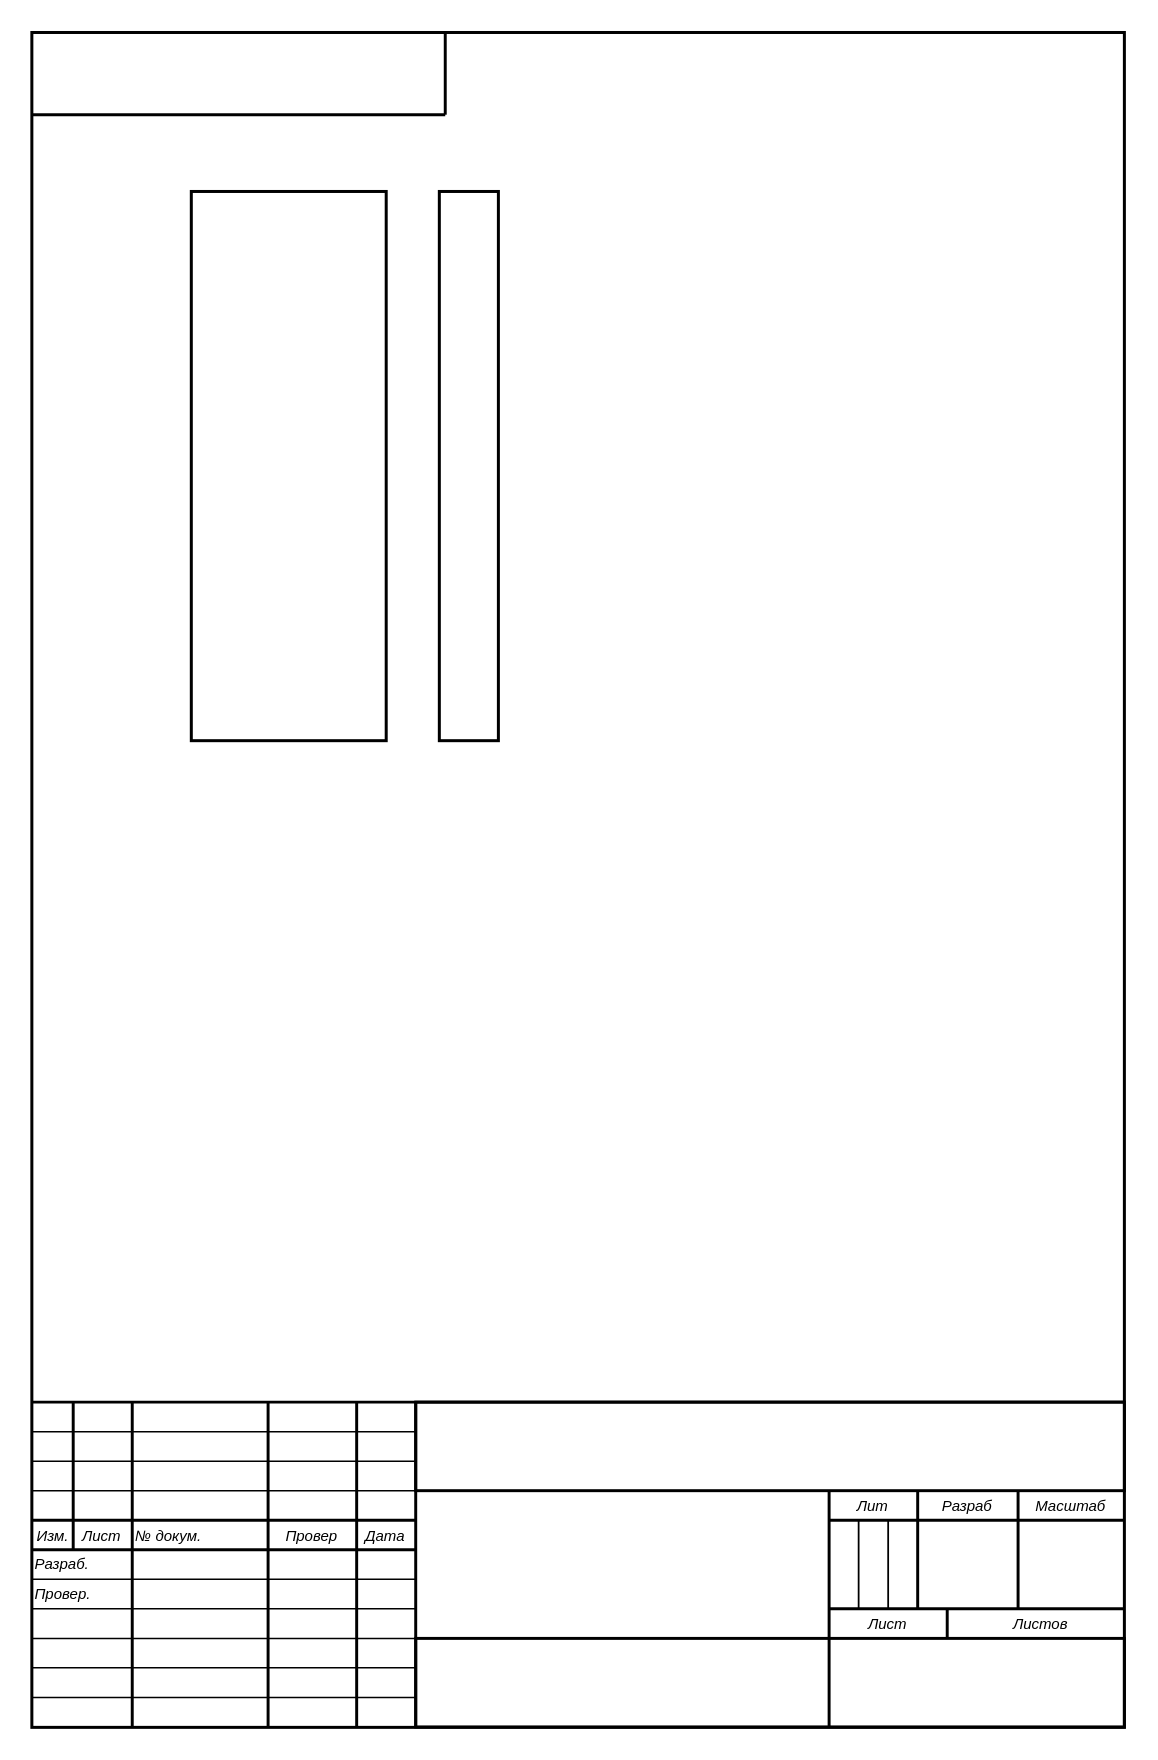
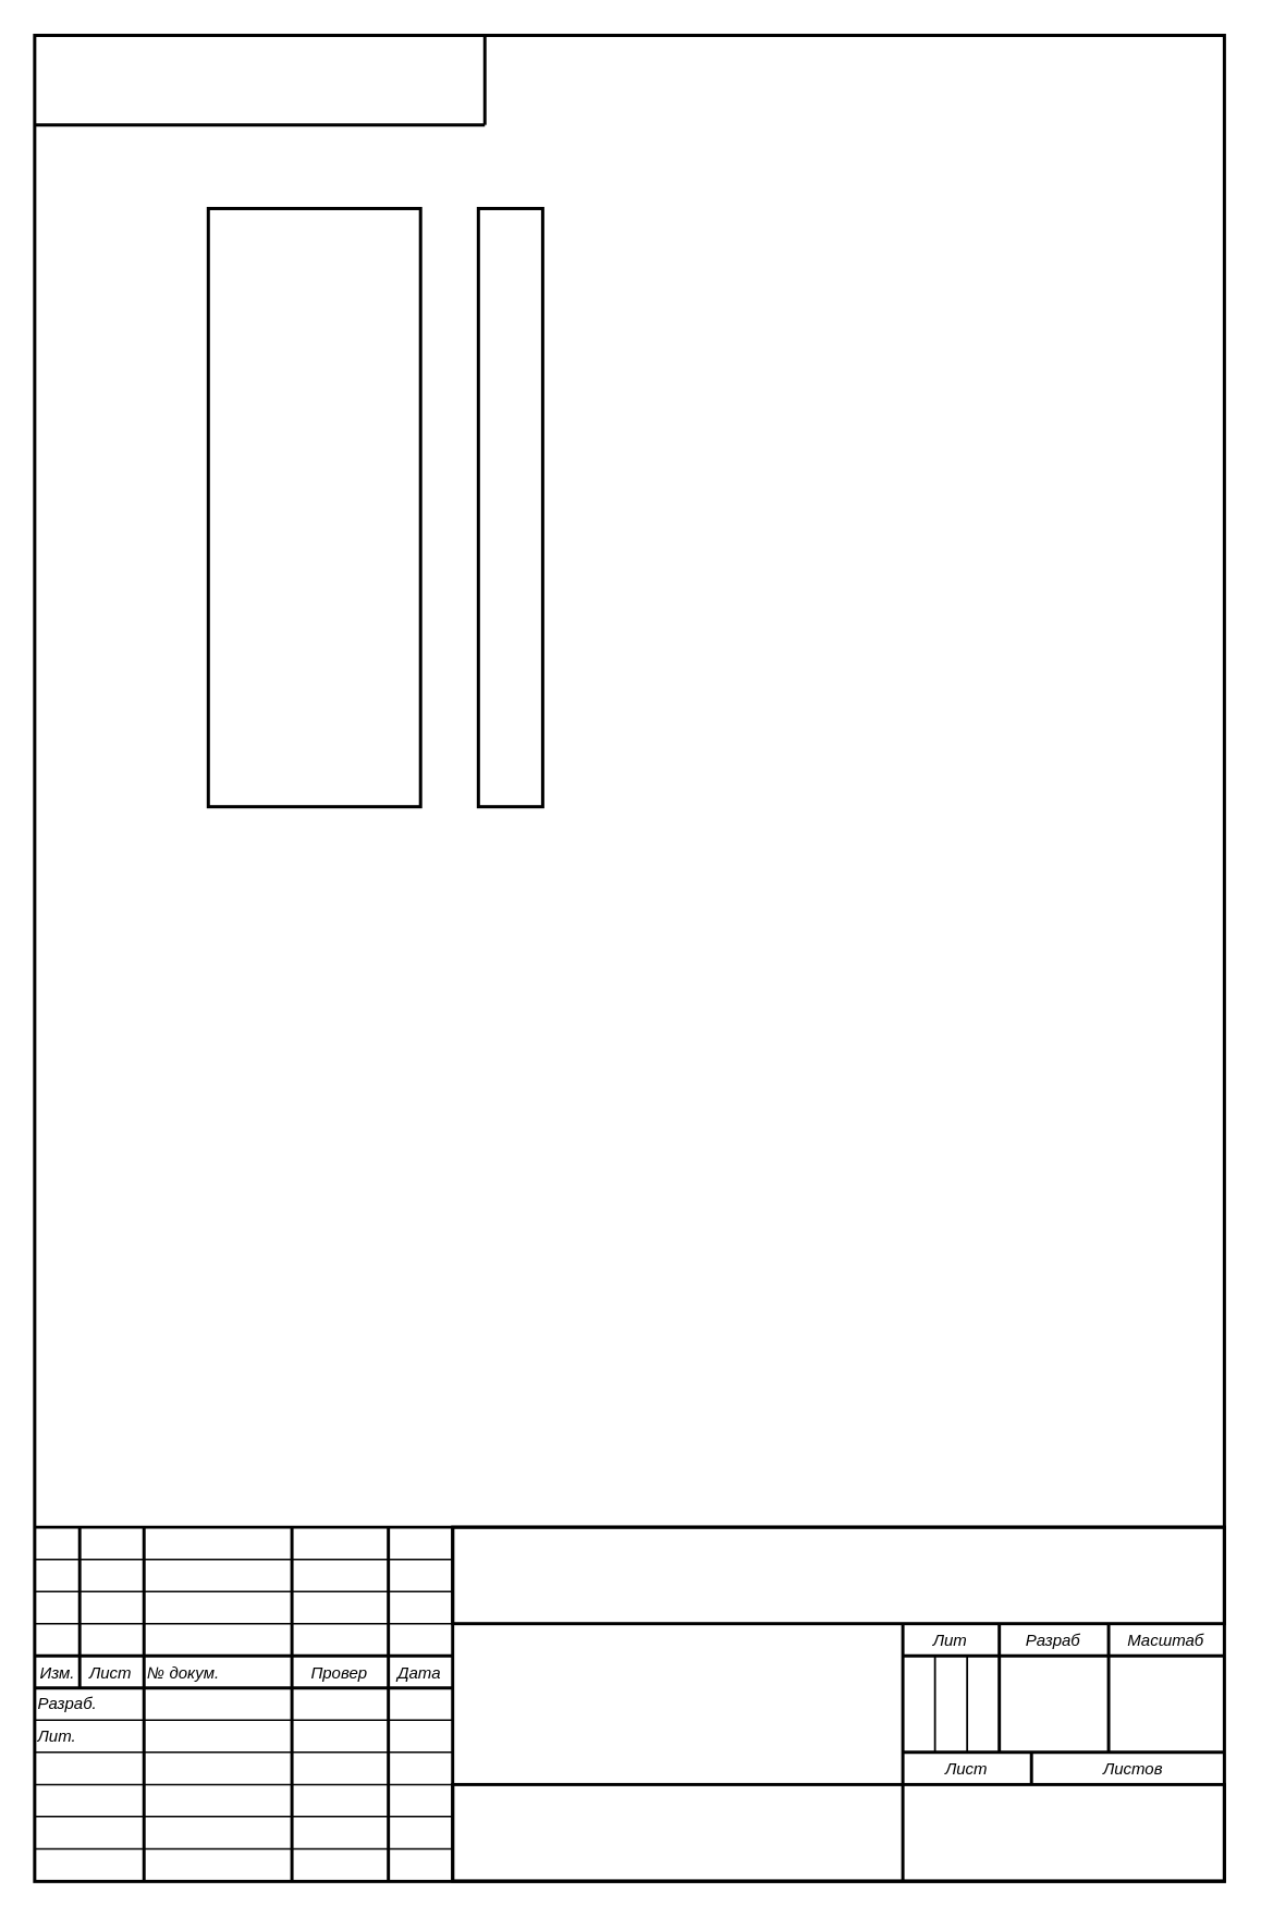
  <mxCell id="0" />
  <mxCell id="1" parent="0" />
  <mxCell id="2" value="" style="group" parent="1" vertex="1" connectable="0"><mxGeometry x="20.74" y="20.685" width="728.35" height="1130.229" as="geometry" /></mxCell>
  <mxCell id="3" value="" style="rounded=0;whiteSpace=wrap;html=1;fillColor=none;strokeWidth=2;" parent="2" vertex="1"><mxGeometry y="0.31" width="728.345" height="1129.919" as="geometry" /></mxCell>
  <mxCell id="4" value="" style="endArrow=none;html=1;rounded=0;strokeWidth=1.968;endSize=5.905;" parent="2" edge="1"><mxGeometry width="50" height="50" relative="1" as="geometry"><mxPoint y="913.384" as="sourcePoint" /><mxPoint x="728.345" y="913.384" as="targetPoint" /></mxGeometry></mxCell>
  <mxCell id="5" value="" style="endArrow=none;html=1;rounded=0;strokeWidth=1.968;" parent="2" edge="1"><mxGeometry width="50" height="50" relative="1" as="geometry"><mxPoint x="255.905" y="913.384" as="sourcePoint" /><mxPoint x="255.905" y="1129.919" as="targetPoint" /></mxGeometry></mxCell>
  <mxCell id="6" value="" style="rounded=0;whiteSpace=wrap;html=1;strokeWidth=1.968;fillColor=none;" parent="2" vertex="1"><mxGeometry x="255.91" y="913.385" width="472.44" height="59.055" as="geometry" /></mxCell>
  <mxCell id="7" value="" style="rounded=0;whiteSpace=wrap;html=1;fillColor=none;strokeWidth=1.968;" parent="2" vertex="1"><mxGeometry x="255.91" y="1070.915" width="472.44" height="59.055" as="geometry" /></mxCell>
  <mxCell id="8" value="" style="endArrow=none;html=1;rounded=0;" parent="2" edge="1"><mxGeometry width="50" height="50" relative="1" as="geometry"><mxPoint y="933.069" as="sourcePoint" /><mxPoint x="255.905" y="933.069" as="targetPoint" /></mxGeometry></mxCell>
  <mxCell id="9" value="" style="endArrow=none;html=1;rounded=0;" parent="2" edge="1"><mxGeometry width="50" height="50" relative="1" as="geometry"><mxPoint y="952.754" as="sourcePoint" /><mxPoint x="255.905" y="952.754" as="targetPoint" /></mxGeometry></mxCell>
  <mxCell id="10" value="" style="endArrow=none;html=1;rounded=0;" parent="2" edge="1"><mxGeometry width="50" height="50" relative="1" as="geometry"><mxPoint y="972.444" as="sourcePoint" /><mxPoint x="255.905" y="972.444" as="targetPoint" /></mxGeometry></mxCell>
  <mxCell id="11" value="" style="endArrow=none;html=1;rounded=0;strokeWidth=1.968;endSize=5.905;" parent="2" edge="1"><mxGeometry width="50" height="50" relative="1" as="geometry"><mxPoint y="992.124" as="sourcePoint" /><mxPoint x="255.905" y="992.124" as="targetPoint" /></mxGeometry></mxCell>
  <mxCell id="12" value="" style="endArrow=none;html=1;rounded=0;strokeWidth=1.968;endSize=5.905;" parent="2" edge="1"><mxGeometry width="50" height="50" relative="1" as="geometry"><mxPoint y="1011.804" as="sourcePoint" /><mxPoint x="255.905" y="1011.804" as="targetPoint" /></mxGeometry></mxCell>
  <mxCell id="13" value="" style="endArrow=none;html=1;rounded=0;" parent="2" edge="1"><mxGeometry width="50" height="50" relative="1" as="geometry"><mxPoint y="1031.494" as="sourcePoint" /><mxPoint x="255.905" y="1031.494" as="targetPoint" /></mxGeometry></mxCell>
  <mxCell id="14" value="" style="endArrow=none;html=1;rounded=0;" parent="2" edge="1"><mxGeometry width="50" height="50" relative="1" as="geometry"><mxPoint y="1051.174" as="sourcePoint" /><mxPoint x="255.905" y="1051.174" as="targetPoint" /></mxGeometry></mxCell>
  <mxCell id="15" value="" style="endArrow=none;html=1;rounded=0;" parent="2" edge="1"><mxGeometry width="50" height="50" relative="1" as="geometry"><mxPoint y="1070.914" as="sourcePoint" /><mxPoint x="255.905" y="1070.914" as="targetPoint" /></mxGeometry></mxCell>
  <mxCell id="16" value="" style="endArrow=none;html=1;rounded=0;" parent="2" edge="1"><mxGeometry width="50" height="50" relative="1" as="geometry"><mxPoint y="1090.544" as="sourcePoint" /><mxPoint x="255.905" y="1090.544" as="targetPoint" /></mxGeometry></mxCell>
  <mxCell id="17" value="" style="endArrow=none;html=1;rounded=0;" parent="2" edge="1"><mxGeometry width="50" height="50" relative="1" as="geometry"><mxPoint y="1110.234" as="sourcePoint" /><mxPoint x="255.905" y="1110.234" as="targetPoint" /></mxGeometry></mxCell>
  <mxCell id="18" value="" style="endArrow=none;html=1;rounded=0;strokeWidth=1.968;" parent="2" edge="1"><mxGeometry width="50" height="50" relative="1" as="geometry"><mxPoint x="531.495" y="1129.919" as="sourcePoint" /><mxPoint x="531.495" y="972.439" as="targetPoint" /></mxGeometry></mxCell>
  <mxCell id="19" value="" style="endArrow=none;html=1;rounded=0;strokeWidth=1.968;endSize=5.905;" parent="2" edge="1"><mxGeometry width="50" height="50" relative="1" as="geometry"><mxPoint x="531.495" y="992.124" as="sourcePoint" /><mxPoint x="728.345" y="992.124" as="targetPoint" /></mxGeometry></mxCell>
  <mxCell id="20" value="" style="endArrow=none;html=1;rounded=0;strokeWidth=1.968;endSize=5.905;" parent="2" edge="1"><mxGeometry width="50" height="50" relative="1" as="geometry"><mxPoint x="531.495" y="1051.184" as="sourcePoint" /><mxPoint x="728.345" y="1051.184" as="targetPoint" /></mxGeometry></mxCell>
  <mxCell id="21" value="" style="endArrow=none;html=1;rounded=0;strokeWidth=1.968;endSize=5.905;" parent="2" edge="1"><mxGeometry width="50" height="50" relative="1" as="geometry"><mxPoint x="610.235" y="1070.911" as="sourcePoint" /><mxPoint x="610.235" y="1051.179" as="targetPoint" /></mxGeometry></mxCell>
  <mxCell id="22" value="" style="endArrow=none;html=1;rounded=0;strokeWidth=1.968;" parent="2" edge="1"><mxGeometry width="50" height="50" relative="1" as="geometry"><mxPoint x="657.479" y="1051.179" as="sourcePoint" /><mxPoint x="657.479" y="972.439" as="targetPoint" /></mxGeometry></mxCell>
  <mxCell id="23" value="" style="endArrow=none;html=1;rounded=0;strokeWidth=1.968;" parent="2" edge="1"><mxGeometry width="50" height="50" relative="1" as="geometry"><mxPoint x="590.549" y="1051.179" as="sourcePoint" /><mxPoint x="590.549" y="972.439" as="targetPoint" /></mxGeometry></mxCell>
  <mxCell id="24" value="" style="endArrow=none;html=1;rounded=0;strokeWidth=1.181;endSize=5.905;" parent="2" edge="1"><mxGeometry width="50" height="50" relative="1" as="geometry"><mxPoint x="570.869" y="1051.179" as="sourcePoint" /><mxPoint x="570.869" y="992.124" as="targetPoint" /></mxGeometry></mxCell>
  <mxCell id="25" value="" style="endArrow=none;html=1;rounded=0;strokeWidth=1.181;endSize=5.905;" parent="2" edge="1"><mxGeometry width="50" height="50" relative="1" as="geometry"><mxPoint x="551.179" y="1051.179" as="sourcePoint" /><mxPoint x="551.179" y="992.124" as="targetPoint" /></mxGeometry></mxCell>
  <mxCell id="26" value="" style="endArrow=none;html=1;rounded=0;strokeWidth=1.968;" parent="2" edge="1"><mxGeometry width="50" height="50" relative="1" as="geometry"><mxPoint x="216.535" y="1129.919" as="sourcePoint" /><mxPoint x="216.535" y="913.384" as="targetPoint" /></mxGeometry></mxCell>
  <mxCell id="27" value="" style="endArrow=none;html=1;rounded=0;strokeWidth=1.968;" parent="2" edge="1"><mxGeometry width="50" height="50" relative="1" as="geometry"><mxPoint x="157.485" y="1129.919" as="sourcePoint" /><mxPoint x="157.485" y="913.384" as="targetPoint" /></mxGeometry></mxCell>
  <mxCell id="28" value="" style="endArrow=none;html=1;rounded=0;strokeWidth=1.968;" parent="2" edge="1"><mxGeometry width="50" height="50" relative="1" as="geometry"><mxPoint x="66.925" y="1129.919" as="sourcePoint" /><mxPoint x="66.925" y="913.384" as="targetPoint" /></mxGeometry></mxCell>
  <mxCell id="29" value="" style="endArrow=none;html=1;rounded=0;strokeWidth=1.968;" parent="2" edge="1"><mxGeometry width="50" height="50" relative="1" as="geometry"><mxPoint x="27.555" y="1011.809" as="sourcePoint" /><mxPoint x="27.555" y="913.384" as="targetPoint" /></mxGeometry></mxCell>
  <mxCell id="30" value="" style="endArrow=none;html=1;rounded=0;strokeWidth=1.968;endSize=5.905;" parent="2" edge="1"><mxGeometry width="50" height="50" relative="1" as="geometry"><mxPoint y="55.118" as="sourcePoint" /><mxPoint x="275.59" y="55.118" as="targetPoint" /></mxGeometry></mxCell>
  <mxCell id="31" value="" style="endArrow=none;html=1;rounded=0;strokeWidth=1.968;" parent="2" edge="1"><mxGeometry width="50" height="50" relative="1" as="geometry"><mxPoint x="275.59" y="55.118" as="sourcePoint" /><mxPoint x="275.59" as="targetPoint" /></mxGeometry></mxCell>
  <mxCell id="32" value="Изм." style="text;strokeColor=none;align=center;fillColor=none;html=1;verticalAlign=middle;whiteSpace=wrap;rounded=0;fontFamily=Helvetica;fontStyle=2;fontSize=10;" parent="2" vertex="1"><mxGeometry y="996.065" width="27.56" height="11.82" as="geometry" /></mxCell>
  <mxCell id="33" value="Лист" style="text;strokeColor=none;align=center;fillColor=none;html=1;verticalAlign=middle;whiteSpace=wrap;rounded=0;fontFamily=Helvetica;fontStyle=2;fontSize=10;" parent="2" vertex="1"><mxGeometry x="27.56" y="996.065" width="39.37" height="11.82" as="geometry" /></mxCell>
  <mxCell id="34" value="№ докум." style="text;strokeColor=none;align=left;fillColor=none;html=1;verticalAlign=middle;whiteSpace=wrap;rounded=0;fontFamily=Helvetica;fontStyle=2;fontSize=10;" parent="2" vertex="1"><mxGeometry x="66.93" y="996.065" width="90.55" height="11.82" as="geometry" /></mxCell>
  <mxCell id="35" value="Провер" style="text;strokeColor=none;align=center;fillColor=none;html=1;verticalAlign=middle;whiteSpace=wrap;rounded=0;fontFamily=Helvetica;fontStyle=2;fontSize=10;" parent="2" vertex="1"><mxGeometry x="157.48" y="996.065" width="59.06" height="11.82" as="geometry" /></mxCell>
  <mxCell id="36" value="Дата" style="text;strokeColor=none;align=center;fillColor=none;html=1;verticalAlign=middle;whiteSpace=wrap;rounded=0;fontFamily=Helvetica;fontStyle=2;fontSize=10;" parent="2" vertex="1"><mxGeometry x="216.54" y="996.065" width="39.37" height="11.82" as="geometry" /></mxCell>
  <mxCell id="37" value="Лист" style="text;strokeColor=none;align=center;fillColor=none;html=1;verticalAlign=middle;whiteSpace=wrap;rounded=0;fontFamily=Helvetica;fontStyle=2;fontSize=10;" parent="2" vertex="1"><mxGeometry x="539.37" y="1055.115" width="62.99" height="11.82" as="geometry" /></mxCell>
  <mxCell id="38" value="Листов" style="text;strokeColor=none;align=center;fillColor=none;html=1;verticalAlign=middle;whiteSpace=wrap;rounded=0;fontFamily=Helvetica;fontStyle=2;fontSize=10;" parent="2" vertex="1"><mxGeometry x="641.73" y="1055.115" width="62.99" height="11.82" as="geometry" /></mxCell>
  <mxCell id="39" value="Лит" style="text;strokeColor=none;align=center;fillColor=none;html=1;verticalAlign=middle;whiteSpace=wrap;rounded=0;fontFamily=Helvetica;fontStyle=2;fontSize=10;" parent="2" vertex="1"><mxGeometry x="531.49" y="976.375" width="59.06" height="11.82" as="geometry" /></mxCell>
  <mxCell id="40" value="Разраб" style="text;strokeColor=none;align=center;fillColor=none;html=1;verticalAlign=middle;whiteSpace=wrap;rounded=0;fontFamily=Helvetica;fontStyle=2;fontSize=10;" parent="2" vertex="1"><mxGeometry x="590.55" y="976.375" width="66.93" height="11.82" as="geometry" /></mxCell>
  <mxCell id="41" value="Масштаб" style="text;strokeColor=none;align=center;fillColor=none;html=1;verticalAlign=middle;whiteSpace=wrap;rounded=0;fontFamily=Helvetica;fontStyle=2;fontSize=10;" parent="2" vertex="1"><mxGeometry x="657.48" y="976.375" width="70.86" height="11.82" as="geometry" /></mxCell>
  <mxCell id="42" value="Разраб." style="text;strokeColor=none;align=left;fillColor=none;html=1;verticalAlign=middle;whiteSpace=wrap;rounded=0;fontFamily=Helvetica;fontStyle=2;fontSize=10;" parent="2" vertex="1"><mxGeometry y="1015.745" width="66.93" height="11.82" as="geometry" /></mxCell>
- <mxCell id="43" value="Провер." style="text;strokeColor=none;align=left;fillColor=none;html=1;verticalAlign=middle;whiteSpace=wrap;rounded=0;fontFamily=Helvetica;fontStyle=2;fontSize=10;" parent="2" vertex="1"><mxGeometry y="1035.435" width="66.93" height="11.82" as="geometry" /></mxCell>
+ <mxCell id="43" value="Лит." style="text;strokeColor=none;align=left;fillColor=none;html=1;verticalAlign=middle;whiteSpace=wrap;rounded=0;fontFamily=Helvetica;fontStyle=2;fontSize=10;" parent="2" vertex="1"><mxGeometry y="1035.435" width="66.93" height="11.82" as="geometry" /></mxCell>
  <mxCell id="44" value="" style="rounded=0;whiteSpace=wrap;html=1;strokeWidth=2;fillColor=none;" parent="2" vertex="1"><mxGeometry x="106.3" y="106.295" width="129.93" height="366.14" as="geometry" /></mxCell>
  <mxCell id="45" value="" style="rounded=0;whiteSpace=wrap;html=1;strokeWidth=2;fillColor=none;" vertex="1" parent="2"><mxGeometry x="271.65" y="106.29" width="39.37" height="366.14" as="geometry" /></mxCell>
